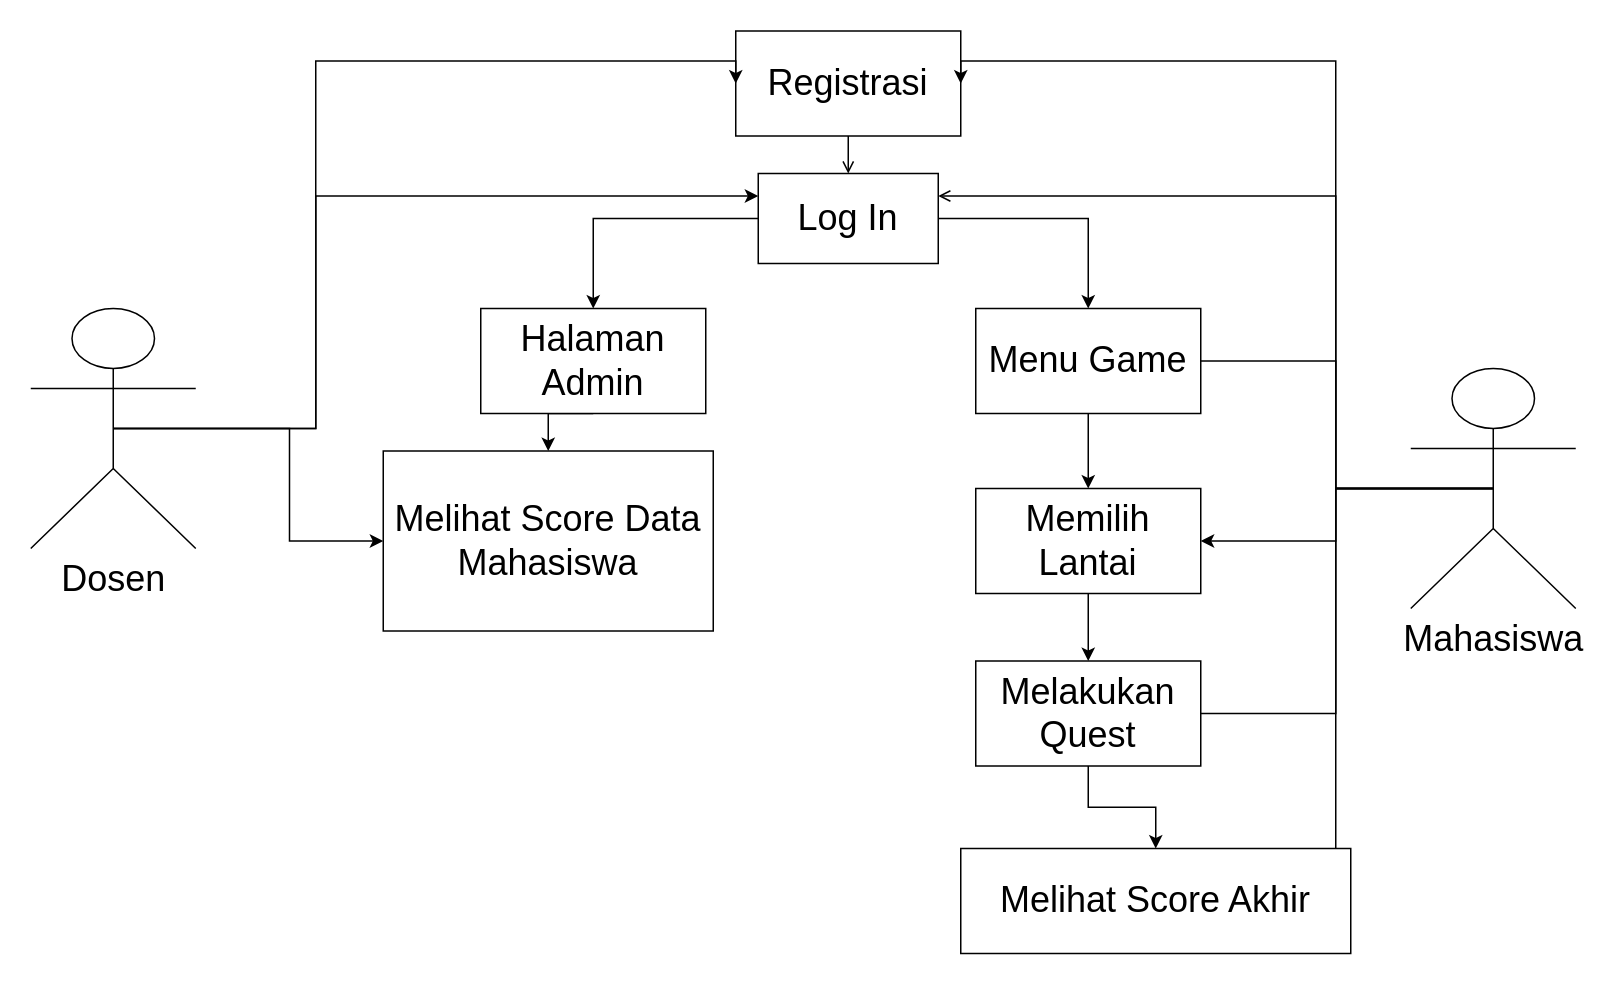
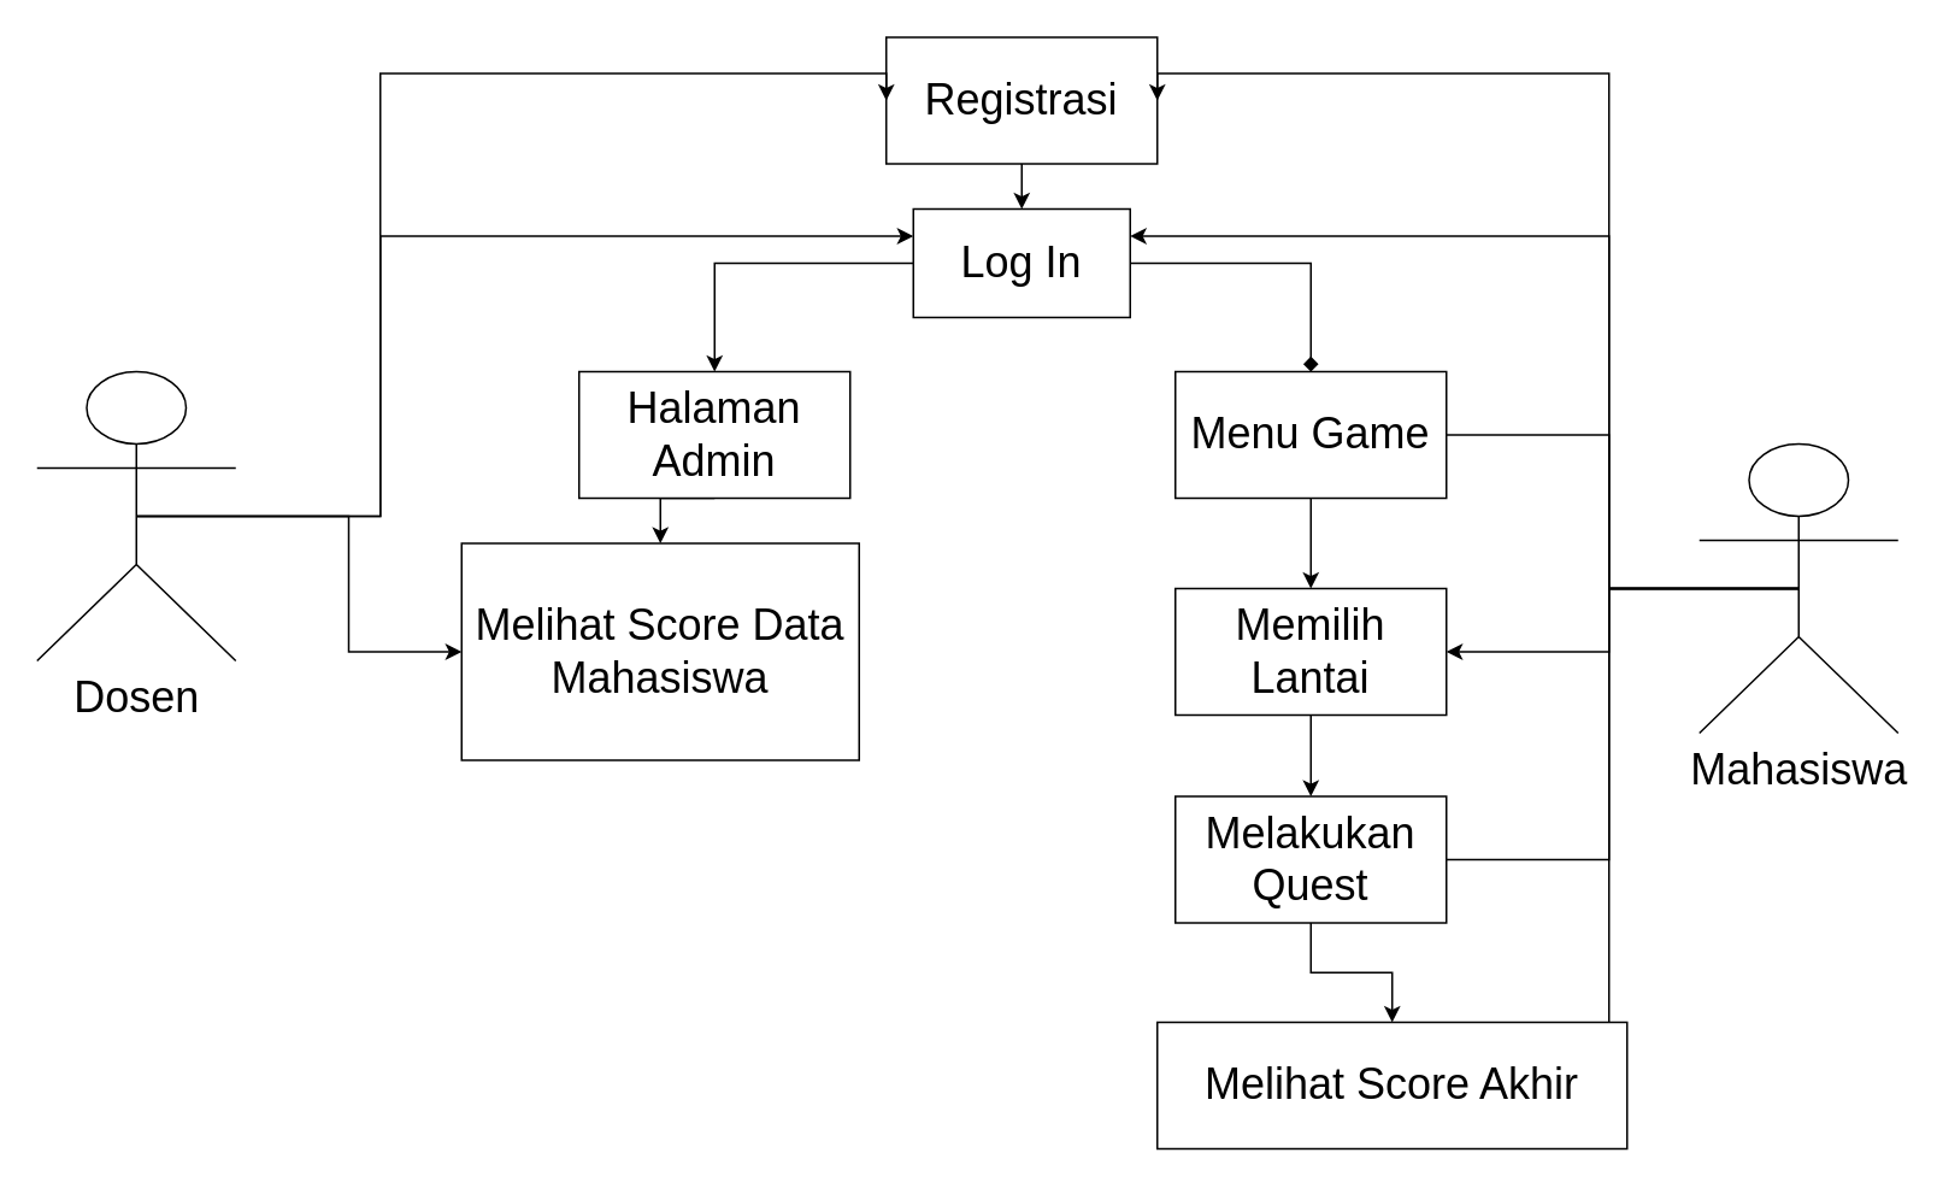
  <mxCell id="0" />
  <mxCell id="1" parent="0" />
  <mxCell id="2" style="edgeStyle=orthogonalEdgeStyle;rounded=0;orthogonalLoop=1;jettySize=auto;html=1;exitX=0;exitY=0.5;exitDx=0;exitDy=0;entryX=0.5;entryY=0;entryDx=0;entryDy=0;" parent="1" source="4" target="6" edge="1"><mxGeometry relative="1" as="geometry" /></mxCell>
- <mxCell id="3" style="edgeStyle=orthogonalEdgeStyle;rounded=0;orthogonalLoop=1;jettySize=auto;html=1;exitX=1;exitY=0.5;exitDx=0;exitDy=0;entryX=0.5;entryY=0;entryDx=0;entryDy=0;" parent="1" source="4" target="8" edge="1"><mxGeometry relative="1" as="geometry" /></mxCell>
+ <mxCell id="3" style="edgeStyle=orthogonalEdgeStyle;rounded=0;orthogonalLoop=1;jettySize=auto;html=1;exitX=1;exitY=0.5;exitDx=0;exitDy=0;entryX=0.5;entryY=0;entryDx=0;entryDy=0;endArrow=diamond;" parent="1" source="4" target="8" edge="1"><mxGeometry relative="1" as="geometry" /></mxCell>
  <mxCell id="4" value="&lt;font style=&quot;font-size: 24px;&quot;&gt;Log In&lt;/font&gt;" style="rounded=0;whiteSpace=wrap;html=1;" parent="1" vertex="1"><mxGeometry x="505" y="115" width="120" height="60" as="geometry" /></mxCell>
  <mxCell id="5" style="edgeStyle=orthogonalEdgeStyle;rounded=0;orthogonalLoop=1;jettySize=auto;html=1;exitX=0.5;exitY=1;exitDx=0;exitDy=0;entryX=0.5;entryY=0;entryDx=0;entryDy=0;" edge="1" parent="1" source="6" target="26"><mxGeometry relative="1" as="geometry" /></mxCell>
  <mxCell id="6" value="&lt;font style=&quot;font-size: 24px;&quot;&gt;Halaman Admin&lt;/font&gt;" style="rounded=0;whiteSpace=wrap;html=1;" parent="1" vertex="1"><mxGeometry x="320" y="205" width="150" height="70" as="geometry" /></mxCell>
  <mxCell id="7" style="edgeStyle=orthogonalEdgeStyle;rounded=0;orthogonalLoop=1;jettySize=auto;html=1;exitX=0.5;exitY=1;exitDx=0;exitDy=0;" edge="1" parent="1" source="8" target="23"><mxGeometry relative="1" as="geometry" /></mxCell>
  <mxCell id="8" value="&lt;font style=&quot;font-size: 24px;&quot;&gt;Menu Game&lt;/font&gt;" style="rounded=0;whiteSpace=wrap;html=1;" parent="1" vertex="1"><mxGeometry x="650" y="205" width="150" height="70" as="geometry" /></mxCell>
- <mxCell id="9" style="edgeStyle=orthogonalEdgeStyle;rounded=0;orthogonalLoop=1;jettySize=auto;html=1;exitX=0.5;exitY=1;exitDx=0;exitDy=0;entryX=0.5;entryY=0;entryDx=0;entryDy=0;endArrow=open;" parent="1" source="10" target="4" edge="1"><mxGeometry relative="1" as="geometry" /></mxCell>
+ <mxCell id="9" style="edgeStyle=orthogonalEdgeStyle;rounded=0;orthogonalLoop=1;jettySize=auto;html=1;exitX=0.5;exitY=1;exitDx=0;exitDy=0;entryX=0.5;entryY=0;entryDx=0;entryDy=0;" parent="1" source="10" target="4" edge="1"><mxGeometry relative="1" as="geometry" /></mxCell>
  <mxCell id="10" value="&lt;font style=&quot;font-size: 24px;&quot;&gt;Registrasi&lt;/font&gt;" style="rounded=0;whiteSpace=wrap;html=1;" parent="1" vertex="1"><mxGeometry x="490" y="20" width="150" height="70" as="geometry" /></mxCell>
  <mxCell id="11" style="edgeStyle=orthogonalEdgeStyle;rounded=0;orthogonalLoop=1;jettySize=auto;html=1;exitX=0.5;exitY=0.5;exitDx=0;exitDy=0;exitPerimeter=0;entryX=1;entryY=0.5;entryDx=0;entryDy=0;" edge="1" parent="1" source="17" target="10"><mxGeometry relative="1" as="geometry"><Array as="points"><mxPoint x="890" y="325" /><mxPoint x="890" y="40" /></Array></mxGeometry></mxCell>
- <mxCell id="12" style="edgeStyle=orthogonalEdgeStyle;rounded=0;orthogonalLoop=1;jettySize=auto;html=1;exitX=0.5;exitY=0.5;exitDx=0;exitDy=0;exitPerimeter=0;entryX=1;entryY=0.25;entryDx=0;entryDy=0;endArrow=open;" edge="1" parent="1" source="17" target="4"><mxGeometry relative="1" as="geometry"><Array as="points"><mxPoint x="890" y="325" /><mxPoint x="890" y="130" /></Array></mxGeometry></mxCell>
+ <mxCell id="12" style="edgeStyle=orthogonalEdgeStyle;rounded=0;orthogonalLoop=1;jettySize=auto;html=1;exitX=0.5;exitY=0.5;exitDx=0;exitDy=0;exitPerimeter=0;entryX=1;entryY=0.25;entryDx=0;entryDy=0;" edge="1" parent="1" source="17" target="4"><mxGeometry relative="1" as="geometry"><Array as="points"><mxPoint x="890" y="325" /><mxPoint x="890" y="130" /></Array></mxGeometry></mxCell>
  <mxCell id="13" style="edgeStyle=orthogonalEdgeStyle;rounded=0;orthogonalLoop=1;jettySize=auto;html=1;exitX=0.5;exitY=0.5;exitDx=0;exitDy=0;exitPerimeter=0;entryX=1;entryY=0.5;entryDx=0;entryDy=0;endArrow=none;" edge="1" parent="1" source="17" target="8"><mxGeometry relative="1" as="geometry"><Array as="points"><mxPoint x="890" y="325" /><mxPoint x="890" y="240" /></Array></mxGeometry></mxCell>
  <mxCell id="14" style="edgeStyle=orthogonalEdgeStyle;rounded=0;orthogonalLoop=1;jettySize=auto;html=1;exitX=0.5;exitY=0.5;exitDx=0;exitDy=0;exitPerimeter=0;entryX=1;entryY=0.5;entryDx=0;entryDy=0;" edge="1" parent="1" source="17" target="23"><mxGeometry relative="1" as="geometry"><Array as="points"><mxPoint x="890" y="325" /><mxPoint x="890" y="360" /></Array></mxGeometry></mxCell>
  <mxCell id="15" style="edgeStyle=orthogonalEdgeStyle;rounded=0;orthogonalLoop=1;jettySize=auto;html=1;exitX=0.5;exitY=0.5;exitDx=0;exitDy=0;exitPerimeter=0;entryX=1;entryY=0.5;entryDx=0;entryDy=0;endArrow=none;" edge="1" parent="1" source="17" target="25"><mxGeometry relative="1" as="geometry"><Array as="points"><mxPoint x="890" y="325" /><mxPoint x="890" y="475" /></Array></mxGeometry></mxCell>
  <mxCell id="16" style="edgeStyle=orthogonalEdgeStyle;rounded=0;orthogonalLoop=1;jettySize=auto;html=1;exitX=0.5;exitY=0.5;exitDx=0;exitDy=0;exitPerimeter=0;entryX=1;entryY=0.5;entryDx=0;entryDy=0;" edge="1" parent="1" source="17" target="27"><mxGeometry relative="1" as="geometry"><Array as="points"><mxPoint x="890" y="325" /><mxPoint x="890" y="600" /></Array></mxGeometry></mxCell>
  <mxCell id="17" value="&lt;font style=&quot;font-size: 24px;&quot;&gt;Mahasiswa&lt;/font&gt;" style="shape=umlActor;verticalLabelPosition=bottom;verticalAlign=top;html=1;outlineConnect=0;" parent="1" vertex="1"><mxGeometry x="940" y="245" width="110" height="160" as="geometry" /></mxCell>
  <mxCell id="18" style="edgeStyle=orthogonalEdgeStyle;rounded=0;orthogonalLoop=1;jettySize=auto;html=1;exitX=0.5;exitY=0.5;exitDx=0;exitDy=0;exitPerimeter=0;entryX=0;entryY=0.5;entryDx=0;entryDy=0;" edge="1" parent="1" source="21" target="10"><mxGeometry relative="1" as="geometry"><Array as="points"><mxPoint x="210" y="285" /><mxPoint x="210" y="40" /></Array></mxGeometry></mxCell>
  <mxCell id="19" style="edgeStyle=orthogonalEdgeStyle;rounded=0;orthogonalLoop=1;jettySize=auto;html=1;exitX=0.5;exitY=0.5;exitDx=0;exitDy=0;exitPerimeter=0;entryX=0;entryY=0.25;entryDx=0;entryDy=0;" edge="1" parent="1" source="21" target="4"><mxGeometry relative="1" as="geometry"><Array as="points"><mxPoint x="210" y="285" /><mxPoint x="210" y="130" /></Array></mxGeometry></mxCell>
  <mxCell id="20" style="edgeStyle=orthogonalEdgeStyle;rounded=0;orthogonalLoop=1;jettySize=auto;html=1;exitX=0.5;exitY=0.5;exitDx=0;exitDy=0;exitPerimeter=0;" edge="1" parent="1" source="21" target="26"><mxGeometry relative="1" as="geometry" /></mxCell>
  <mxCell id="21" value="&lt;font style=&quot;font-size: 24px;&quot;&gt;Dosen&lt;/font&gt;" style="shape=umlActor;verticalLabelPosition=bottom;verticalAlign=top;html=1;outlineConnect=0;" parent="1" vertex="1"><mxGeometry x="20" y="205" width="110" height="160" as="geometry" /></mxCell>
  <mxCell id="22" style="edgeStyle=orthogonalEdgeStyle;rounded=0;orthogonalLoop=1;jettySize=auto;html=1;exitX=0.5;exitY=1;exitDx=0;exitDy=0;entryX=0.5;entryY=0;entryDx=0;entryDy=0;" edge="1" parent="1" source="23" target="25"><mxGeometry relative="1" as="geometry" /></mxCell>
  <mxCell id="23" value="&lt;font style=&quot;font-size: 24px;&quot;&gt;Memilih Lantai&lt;/font&gt;" style="rounded=0;whiteSpace=wrap;html=1;" vertex="1" parent="1"><mxGeometry x="650" y="325" width="150" height="70" as="geometry" /></mxCell>
  <mxCell id="24" style="edgeStyle=orthogonalEdgeStyle;rounded=0;orthogonalLoop=1;jettySize=auto;html=1;exitX=0.5;exitY=1;exitDx=0;exitDy=0;" edge="1" parent="1" source="25" target="27"><mxGeometry relative="1" as="geometry" /></mxCell>
  <mxCell id="25" value="&lt;font style=&quot;font-size: 24px;&quot;&gt;Melakukan Quest&lt;/font&gt;" style="rounded=0;whiteSpace=wrap;html=1;" vertex="1" parent="1"><mxGeometry x="650" y="440" width="150" height="70" as="geometry" /></mxCell>
  <mxCell id="26" value="&lt;font style=&quot;font-size: 24px;&quot;&gt;Melihat Score Data Mahasiswa&lt;/font&gt;" style="rounded=0;whiteSpace=wrap;html=1;" vertex="1" parent="1"><mxGeometry x="255" y="300" width="220" height="120" as="geometry" /></mxCell>
  <mxCell id="27" value="&lt;font style=&quot;font-size: 24px;&quot;&gt;Melihat Score Akhir&lt;/font&gt;" style="rounded=0;whiteSpace=wrap;html=1;" vertex="1" parent="1"><mxGeometry x="640" y="565" width="260" height="70" as="geometry" /></mxCell>
